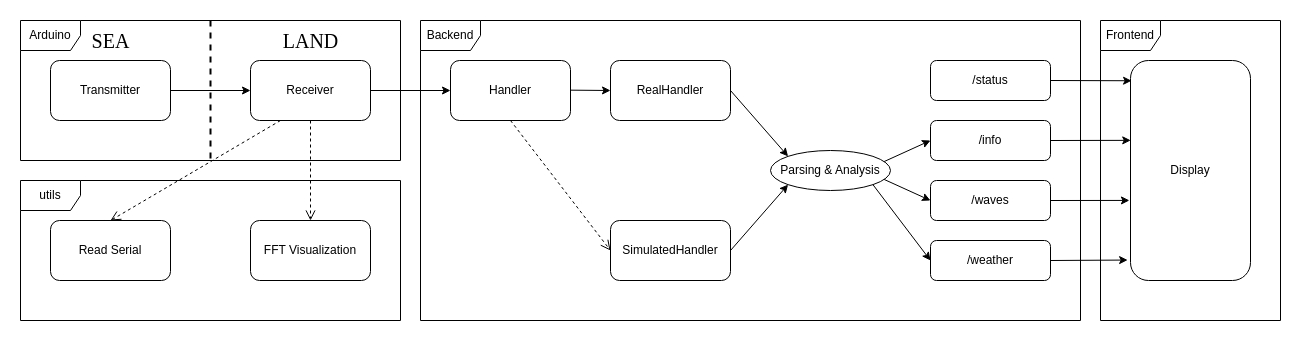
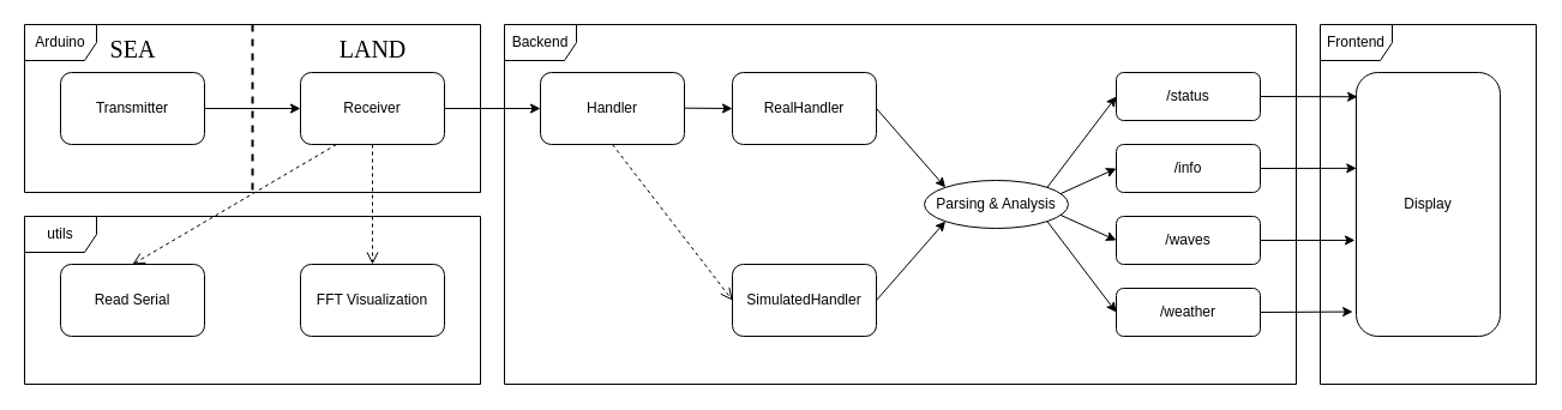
  <mxCell id="0" />
  <mxCell id="1" parent="0" />
  <mxCell id="2" value="Transmitter" style="rounded=1;whiteSpace=wrap;html=1;" vertex="1" parent="1"><mxGeometry x="50" y="60" width="120" height="60" as="geometry" /></mxCell>
  <mxCell id="3" value="Receiver" style="rounded=1;whiteSpace=wrap;html=1;" vertex="1" parent="1"><mxGeometry x="250" y="60" width="120" height="60" as="geometry" /></mxCell>
  <mxCell id="4" value="" style="endArrow=none;dashed=1;html=1;rounded=0;fillColor=#dae8fc;strokeColor=light-dark(#000000, #7e3f03);strokeWidth=2;" edge="1" parent="1"><mxGeometry width="50" height="50" relative="1" as="geometry"><mxPoint x="210" y="20" as="sourcePoint" /><mxPoint x="210" y="160" as="targetPoint" /></mxGeometry></mxCell>
  <mxCell id="5" value="&lt;font face=&quot;Garamond&quot; style=&quot;font-size: 20px; color: rgb(0, 0, 0);&quot;&gt;SEA&lt;/font&gt;" style="text;html=1;align=center;verticalAlign=middle;resizable=0;points=[];autosize=1;strokeColor=none;fillColor=none;" vertex="1" parent="1"><mxGeometry x="80" y="20" width="60" height="40" as="geometry" /></mxCell>
  <mxCell id="6" value="&lt;font style=&quot;font-size: 20px; color: rgb(0, 0, 0);&quot; face=&quot;Garamond&quot;&gt;LAND&lt;/font&gt;" style="text;html=1;align=center;verticalAlign=middle;resizable=0;points=[];autosize=1;strokeColor=none;fillColor=none;" vertex="1" parent="1"><mxGeometry x="270" y="20" width="80" height="40" as="geometry" /></mxCell>
  <mxCell id="7" value="" style="endArrow=classic;html=1;rounded=0;exitX=1;exitY=0.5;exitDx=0;exitDy=0;entryX=0;entryY=0.5;entryDx=0;entryDy=0;" edge="1" parent="1" source="2" target="3"><mxGeometry width="50" height="50" relative="1" as="geometry"><mxPoint x="410" y="440" as="sourcePoint" /><mxPoint x="450" y="220" as="targetPoint" /></mxGeometry></mxCell>
  <mxCell id="8" value="Arduino" style="shape=umlFrame;whiteSpace=wrap;html=1;pointerEvents=0;" vertex="1" parent="1"><mxGeometry x="20" y="20" width="380" height="140" as="geometry" /></mxCell>
  <mxCell id="9" value="Backend" style="shape=umlFrame;whiteSpace=wrap;html=1;pointerEvents=0;" vertex="1" parent="1"><mxGeometry x="420" y="20" width="660" height="300" as="geometry" /></mxCell>
  <mxCell id="10" value="" style="endArrow=classic;html=1;rounded=0;exitX=1;exitY=0.5;exitDx=0;exitDy=0;entryX=0;entryY=0.5;entryDx=0;entryDy=0;" edge="1" parent="1" source="3" target="11"><mxGeometry width="50" height="50" relative="1" as="geometry"><mxPoint x="420" y="280" as="sourcePoint" /><mxPoint x="470" y="230" as="targetPoint" /></mxGeometry></mxCell>
  <mxCell id="11" value="Handler" style="rounded=1;whiteSpace=wrap;html=1;" vertex="1" parent="1"><mxGeometry x="450" y="60" width="120" height="60" as="geometry" /></mxCell>
  <mxCell id="12" value="utils" style="shape=umlFrame;whiteSpace=wrap;html=1;pointerEvents=0;" vertex="1" parent="1"><mxGeometry x="20" y="180" width="380" height="140" as="geometry" /></mxCell>
  <mxCell id="13" value="Read Serial" style="rounded=1;whiteSpace=wrap;html=1;" vertex="1" parent="1"><mxGeometry x="50" y="220" width="120" height="60" as="geometry" /></mxCell>
  <mxCell id="14" value="FFT Visualization" style="rounded=1;whiteSpace=wrap;html=1;" vertex="1" parent="1"><mxGeometry x="250" y="220" width="120" height="60" as="geometry" /></mxCell>
  <mxCell id="15" value="RealHandler" style="rounded=1;whiteSpace=wrap;html=1;" vertex="1" parent="1"><mxGeometry x="610" y="60" width="120" height="60" as="geometry" /></mxCell>
  <mxCell id="16" value="SimulatedHandler" style="rounded=1;whiteSpace=wrap;html=1;" vertex="1" parent="1"><mxGeometry x="610" y="220" width="120" height="60" as="geometry" /></mxCell>
  <mxCell id="17" value="" style="endArrow=classic;html=1;rounded=0;exitX=1;exitY=0.5;exitDx=0;exitDy=0;entryX=0;entryY=0.5;entryDx=0;entryDy=0;" edge="1" parent="1" target="15"><mxGeometry width="50" height="50" relative="1" as="geometry"><mxPoint x="570" y="89.66" as="sourcePoint" /><mxPoint x="650" y="89.66" as="targetPoint" /></mxGeometry></mxCell>
  <mxCell id="18" value="" style="html=1;verticalAlign=bottom;endArrow=open;dashed=1;endSize=8;curved=0;rounded=0;exitX=0.25;exitY=1;exitDx=0;exitDy=0;entryX=0.5;entryY=0;entryDx=0;entryDy=0;" edge="1" parent="1" source="3" target="13"><mxGeometry relative="1" as="geometry"><mxPoint x="250" y="190" as="sourcePoint" /><mxPoint x="170" y="190" as="targetPoint" /></mxGeometry></mxCell>
  <mxCell id="19" value="" style="html=1;verticalAlign=bottom;endArrow=open;dashed=1;endSize=8;curved=0;rounded=0;exitX=0.5;exitY=1;exitDx=0;exitDy=0;entryX=0.5;entryY=0;entryDx=0;entryDy=0;" edge="1" parent="1" source="3" target="14"><mxGeometry relative="1" as="geometry"><mxPoint x="290" y="130" as="sourcePoint" /><mxPoint x="120" y="230" as="targetPoint" /></mxGeometry></mxCell>
  <mxCell id="20" value="" style="html=1;verticalAlign=bottom;endArrow=open;dashed=1;endSize=8;curved=0;rounded=0;exitX=0.5;exitY=1;exitDx=0;exitDy=0;entryX=0;entryY=0.5;entryDx=0;entryDy=0;" edge="1" parent="1" source="11" target="16"><mxGeometry relative="1" as="geometry"><mxPoint x="550" y="130" as="sourcePoint" /><mxPoint x="550" y="230" as="targetPoint" /></mxGeometry></mxCell>
  <mxCell id="21" value="/status" style="rounded=1;whiteSpace=wrap;html=1;" vertex="1" parent="1"><mxGeometry x="930" y="60" width="120" height="40" as="geometry" /></mxCell>
  <mxCell id="22" value="/info" style="rounded=1;whiteSpace=wrap;html=1;" vertex="1" parent="1"><mxGeometry x="930" y="120" width="120" height="40" as="geometry" /></mxCell>
  <mxCell id="23" value="/waves" style="rounded=1;whiteSpace=wrap;html=1;" vertex="1" parent="1"><mxGeometry x="930" y="180" width="120" height="40" as="geometry" /></mxCell>
  <mxCell id="24" value="/weather" style="rounded=1;whiteSpace=wrap;html=1;" vertex="1" parent="1"><mxGeometry x="930" y="240" width="120" height="40" as="geometry" /></mxCell>
  <mxCell id="25" value="Parsing &amp;amp; Analysis" style="ellipse;whiteSpace=wrap;html=1;" vertex="1" parent="1"><mxGeometry x="770" y="150" width="120" height="40" as="geometry" /></mxCell>
  <mxCell id="26" value="" style="endArrow=classic;html=1;rounded=0;entryX=0;entryY=0;entryDx=0;entryDy=0;" edge="1" parent="1" target="25"><mxGeometry width="50" height="50" relative="1" as="geometry"><mxPoint x="730" y="90" as="sourcePoint" /><mxPoint x="780" y="90" as="targetPoint" /></mxGeometry></mxCell>
  <mxCell id="27" value="" style="endArrow=classic;html=1;rounded=0;exitX=1;exitY=0.5;exitDx=0;exitDy=0;entryX=0;entryY=1;entryDx=0;entryDy=0;" edge="1" parent="1" source="16" target="25"><mxGeometry width="50" height="50" relative="1" as="geometry"><mxPoint x="730" y="209.66" as="sourcePoint" /><mxPoint x="770" y="210" as="targetPoint" /></mxGeometry></mxCell>
  <mxCell id="28" value="" style="endArrow=classic;html=1;rounded=0;entryX=0;entryY=0.5;entryDx=0;entryDy=0;exitX=1;exitY=0.25;exitDx=0;exitDy=0;" edge="1" parent="1" source="25" target="22"><mxGeometry width="50" height="50" relative="1" as="geometry"><mxPoint x="910" y="170" as="sourcePoint" /><mxPoint x="950" y="230" as="targetPoint" /></mxGeometry></mxCell>
  <mxCell id="29" value="" style="endArrow=classic;html=1;rounded=0;entryX=0;entryY=0.5;entryDx=0;entryDy=0;exitX=1;exitY=0.75;exitDx=0;exitDy=0;" edge="1" parent="1" source="25" target="23"><mxGeometry width="50" height="50" relative="1" as="geometry"><mxPoint x="900" y="180" as="sourcePoint" /><mxPoint x="940" y="240" as="targetPoint" /></mxGeometry></mxCell>
  <mxCell id="30" value="" style="endArrow=classic;html=1;rounded=0;entryX=0;entryY=0.5;entryDx=0;entryDy=0;exitX=1;exitY=1;exitDx=0;exitDy=0;" edge="1" parent="1" source="25" target="24"><mxGeometry width="50" height="50" relative="1" as="geometry"><mxPoint x="880" y="220" as="sourcePoint" /><mxPoint x="920" y="280" as="targetPoint" /></mxGeometry></mxCell>
+ <mxCell id="31" value="" style="endArrow=classic;html=1;rounded=0;entryX=0;entryY=0.5;entryDx=0;entryDy=0;exitX=1;exitY=0;exitDx=0;exitDy=0;" edge="1" parent="1" source="25" target="21"><mxGeometry width="50" height="50" relative="1" as="geometry"><mxPoint x="850" y="90" as="sourcePoint" /><mxPoint x="890" y="150" as="targetPoint" /></mxGeometry></mxCell>
  <mxCell id="32" value="Frontend" style="shape=umlFrame;whiteSpace=wrap;html=1;pointerEvents=0;" vertex="1" parent="1"><mxGeometry x="1100" y="20" width="180" height="300" as="geometry" /></mxCell>
  <mxCell id="33" value="Display" style="rounded=1;whiteSpace=wrap;html=1;" vertex="1" parent="1"><mxGeometry x="1130" y="60" width="120" height="220" as="geometry" /></mxCell>
  <mxCell id="34" value="" style="endArrow=classic;html=1;rounded=0;entryX=0.009;entryY=0.092;entryDx=0;entryDy=0;exitX=1;exitY=0.5;exitDx=0;exitDy=0;entryPerimeter=0;" edge="1" parent="1" source="21" target="33"><mxGeometry width="50" height="50" relative="1" as="geometry"><mxPoint x="1140" y="140" as="sourcePoint" /><mxPoint x="1180" y="70" as="targetPoint" /></mxGeometry></mxCell>
  <mxCell id="35" value="" style="endArrow=classic;html=1;rounded=0;exitX=1;exitY=0.5;exitDx=0;exitDy=0;entryX=-0.024;entryY=0.907;entryDx=0;entryDy=0;entryPerimeter=0;" edge="1" parent="1" source="24" target="33"><mxGeometry width="50" height="50" relative="1" as="geometry"><mxPoint x="1060" y="90" as="sourcePoint" /><mxPoint x="1130" y="252" as="targetPoint" /></mxGeometry></mxCell>
  <mxCell id="36" value="" style="endArrow=classic;html=1;rounded=0;entryX=-0.009;entryY=0.636;entryDx=0;entryDy=0;exitX=1;exitY=0.5;exitDx=0;exitDy=0;entryPerimeter=0;" edge="1" parent="1" source="23" target="33"><mxGeometry width="50" height="50" relative="1" as="geometry"><mxPoint x="1060" y="205" as="sourcePoint" /><mxPoint x="1140" y="135" as="targetPoint" /></mxGeometry></mxCell>
  <mxCell id="37" value="" style="endArrow=classic;html=1;rounded=0;entryX=0.002;entryY=0.363;entryDx=0;entryDy=0;exitX=1;exitY=0.5;exitDx=0;exitDy=0;entryPerimeter=0;" edge="1" parent="1" source="22" target="33"><mxGeometry width="50" height="50" relative="1" as="geometry"><mxPoint x="1070" y="280" as="sourcePoint" /><mxPoint x="1150" y="210" as="targetPoint" /></mxGeometry></mxCell>
